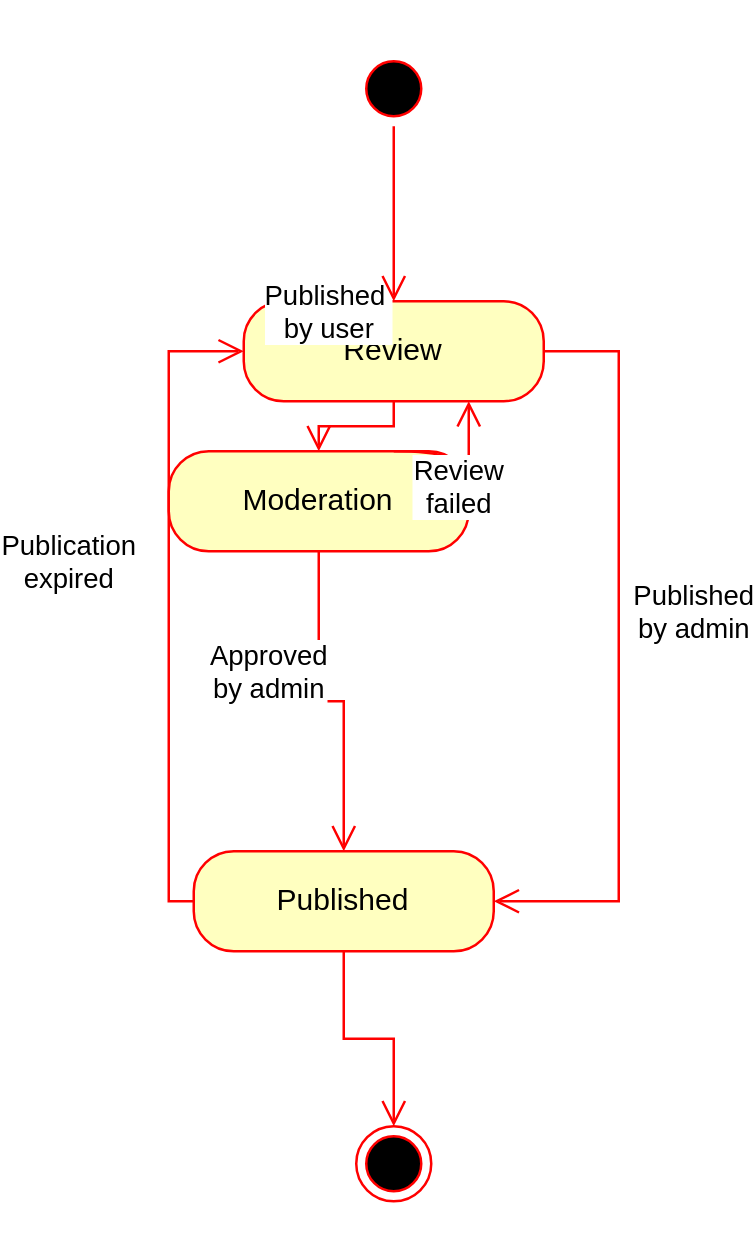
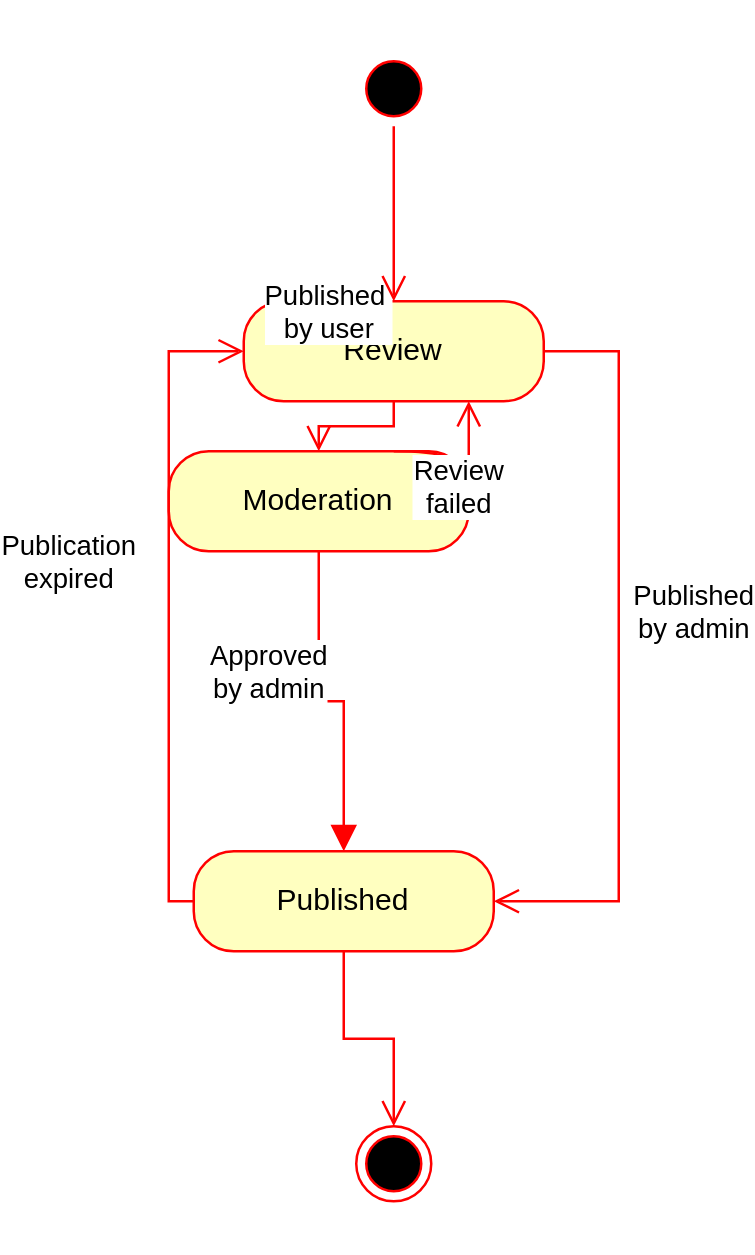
  <mxCell id="0" />
  <mxCell id="1" parent="0" />
  <mxCell id="2" value="Review" style="rounded=1;whiteSpace=wrap;html=1;arcSize=40;fontColor=#000000;fillColor=#ffffc0;strokeColor=#ff0000;" vertex="1" parent="1"><mxGeometry x="50" y="120" width="120" height="40" as="geometry" /></mxCell>
  <mxCell id="3" value="Published&amp;nbsp;&lt;br style=&quot;border-color: var(--border-color);&quot;&gt;by user" style="edgeStyle=orthogonalEdgeStyle;html=1;verticalAlign=bottom;endArrow=open;endSize=8;strokeColor=#ff0000;rounded=0;entryX=0.5;entryY=0;entryDx=0;entryDy=0;" edge="1" parent="1" source="2" target="6"><mxGeometry x="0.429" y="-30" relative="1" as="geometry"><mxPoint x="110" y="220" as="targetPoint" /><mxPoint as="offset" /></mxGeometry></mxCell>
  <mxCell id="4" value="" style="ellipse;html=1;shape=startState;fillColor=#000000;strokeColor=#ff0000;" vertex="1" parent="1"><mxGeometry x="95" y="20" width="30" height="30" as="geometry" /></mxCell>
  <mxCell id="5" value="" style="edgeStyle=orthogonalEdgeStyle;html=1;verticalAlign=bottom;endArrow=open;endSize=8;strokeColor=#ff0000;rounded=0;entryX=0.5;entryY=0;entryDx=0;entryDy=0;" edge="1" parent="1" source="4" target="2"><mxGeometry relative="1" as="geometry"><mxPoint x="110" y="110" as="targetPoint" /></mxGeometry></mxCell>
  <mxCell id="6" value="Moderation" style="rounded=1;whiteSpace=wrap;html=1;arcSize=40;fontColor=#000000;fillColor=#ffffc0;strokeColor=#ff0000;" vertex="1" parent="1"><mxGeometry x="20" y="180" width="120" height="40" as="geometry" /></mxCell>
- <mxCell id="7" value="Approved&lt;br&gt;by admin" style="edgeStyle=orthogonalEdgeStyle;html=1;verticalAlign=bottom;endArrow=open;endSize=8;strokeColor=#ff0000;rounded=0;entryX=0.5;entryY=0;entryDx=0;entryDy=0;" edge="1" parent="1" source="6" target="8"><mxGeometry x="0.143" y="-30" relative="1" as="geometry"><mxPoint x="110" y="330" as="targetPoint" /><mxPoint as="offset" /></mxGeometry></mxCell>
+ <mxCell id="7" value="Approved&lt;br&gt;by admin" style="edgeStyle=orthogonalEdgeStyle;html=1;verticalAlign=bottom;endArrow=block;endSize=8;strokeColor=#ff0000;rounded=0;entryX=0.5;entryY=0;entryDx=0;entryDy=0;" edge="1" parent="1" source="6" target="8"><mxGeometry x="0.143" y="-30" relative="1" as="geometry"><mxPoint x="110" y="330" as="targetPoint" /><mxPoint as="offset" /></mxGeometry></mxCell>
  <mxCell id="8" value="Published" style="rounded=1;whiteSpace=wrap;html=1;arcSize=40;fontColor=#000000;fillColor=#ffffc0;strokeColor=#ff0000;" vertex="1" parent="1"><mxGeometry x="30" y="340" width="120" height="40" as="geometry" /></mxCell>
  <mxCell id="9" value="" style="edgeStyle=orthogonalEdgeStyle;html=1;verticalAlign=bottom;endArrow=open;endSize=8;strokeColor=#ff0000;rounded=0;entryX=0.5;entryY=0;entryDx=0;entryDy=0;" edge="1" parent="1" source="8" target="10"><mxGeometry relative="1" as="geometry"><mxPoint x="110" y="440" as="targetPoint" /></mxGeometry></mxCell>
  <mxCell id="10" value="" style="ellipse;html=1;shape=endState;fillColor=#000000;strokeColor=#ff0000;" vertex="1" parent="1"><mxGeometry x="95" y="450" width="30" height="30" as="geometry" /></mxCell>
  <mxCell id="11" value="Published &lt;br&gt;by admin" style="edgeStyle=orthogonalEdgeStyle;html=1;verticalAlign=bottom;endArrow=open;endSize=8;strokeColor=#ff0000;rounded=0;entryX=1;entryY=0.5;entryDx=0;entryDy=0;exitX=1;exitY=0.5;exitDx=0;exitDy=0;" edge="1" parent="1" source="2" target="8"><mxGeometry y="30" relative="1" as="geometry"><mxPoint x="120" y="130" as="targetPoint" /><mxPoint x="120" y="60" as="sourcePoint" /><Array as="points"><mxPoint x="200" y="140" /><mxPoint x="200" y="360" /></Array><mxPoint as="offset" /></mxGeometry></mxCell>
  <mxCell id="12" value="Publication&lt;br&gt;expired" style="edgeStyle=orthogonalEdgeStyle;html=1;verticalAlign=bottom;endArrow=open;endSize=8;strokeColor=#ff0000;rounded=0;entryX=0;entryY=0.5;entryDx=0;entryDy=0;exitX=0;exitY=0.5;exitDx=0;exitDy=0;" edge="1" parent="1" source="8" target="2"><mxGeometry y="40" relative="1" as="geometry"><mxPoint x="-10" y="150" as="targetPoint" /><mxPoint x="-10" y="370" as="sourcePoint" /><Array as="points"><mxPoint x="20" y="360" /><mxPoint x="20" y="140" /></Array><mxPoint as="offset" /></mxGeometry></mxCell>
  <mxCell id="13" value="Review&lt;br&gt;failed" style="edgeStyle=orthogonalEdgeStyle;html=1;verticalAlign=bottom;endArrow=open;endSize=8;strokeColor=#ff0000;rounded=0;exitX=0.75;exitY=0;exitDx=0;exitDy=0;curved=1;entryX=0.75;entryY=1;entryDx=0;entryDy=0;" edge="1" parent="1" source="6" target="2"><mxGeometry x="-0.429" y="-30" relative="1" as="geometry"><mxPoint x="150" y="180" as="targetPoint" /><mxPoint x="120" y="240" as="sourcePoint" /><mxPoint as="offset" /><Array as="points"><mxPoint x="140" y="200" /><mxPoint x="140" y="200" /></Array></mxGeometry></mxCell>
